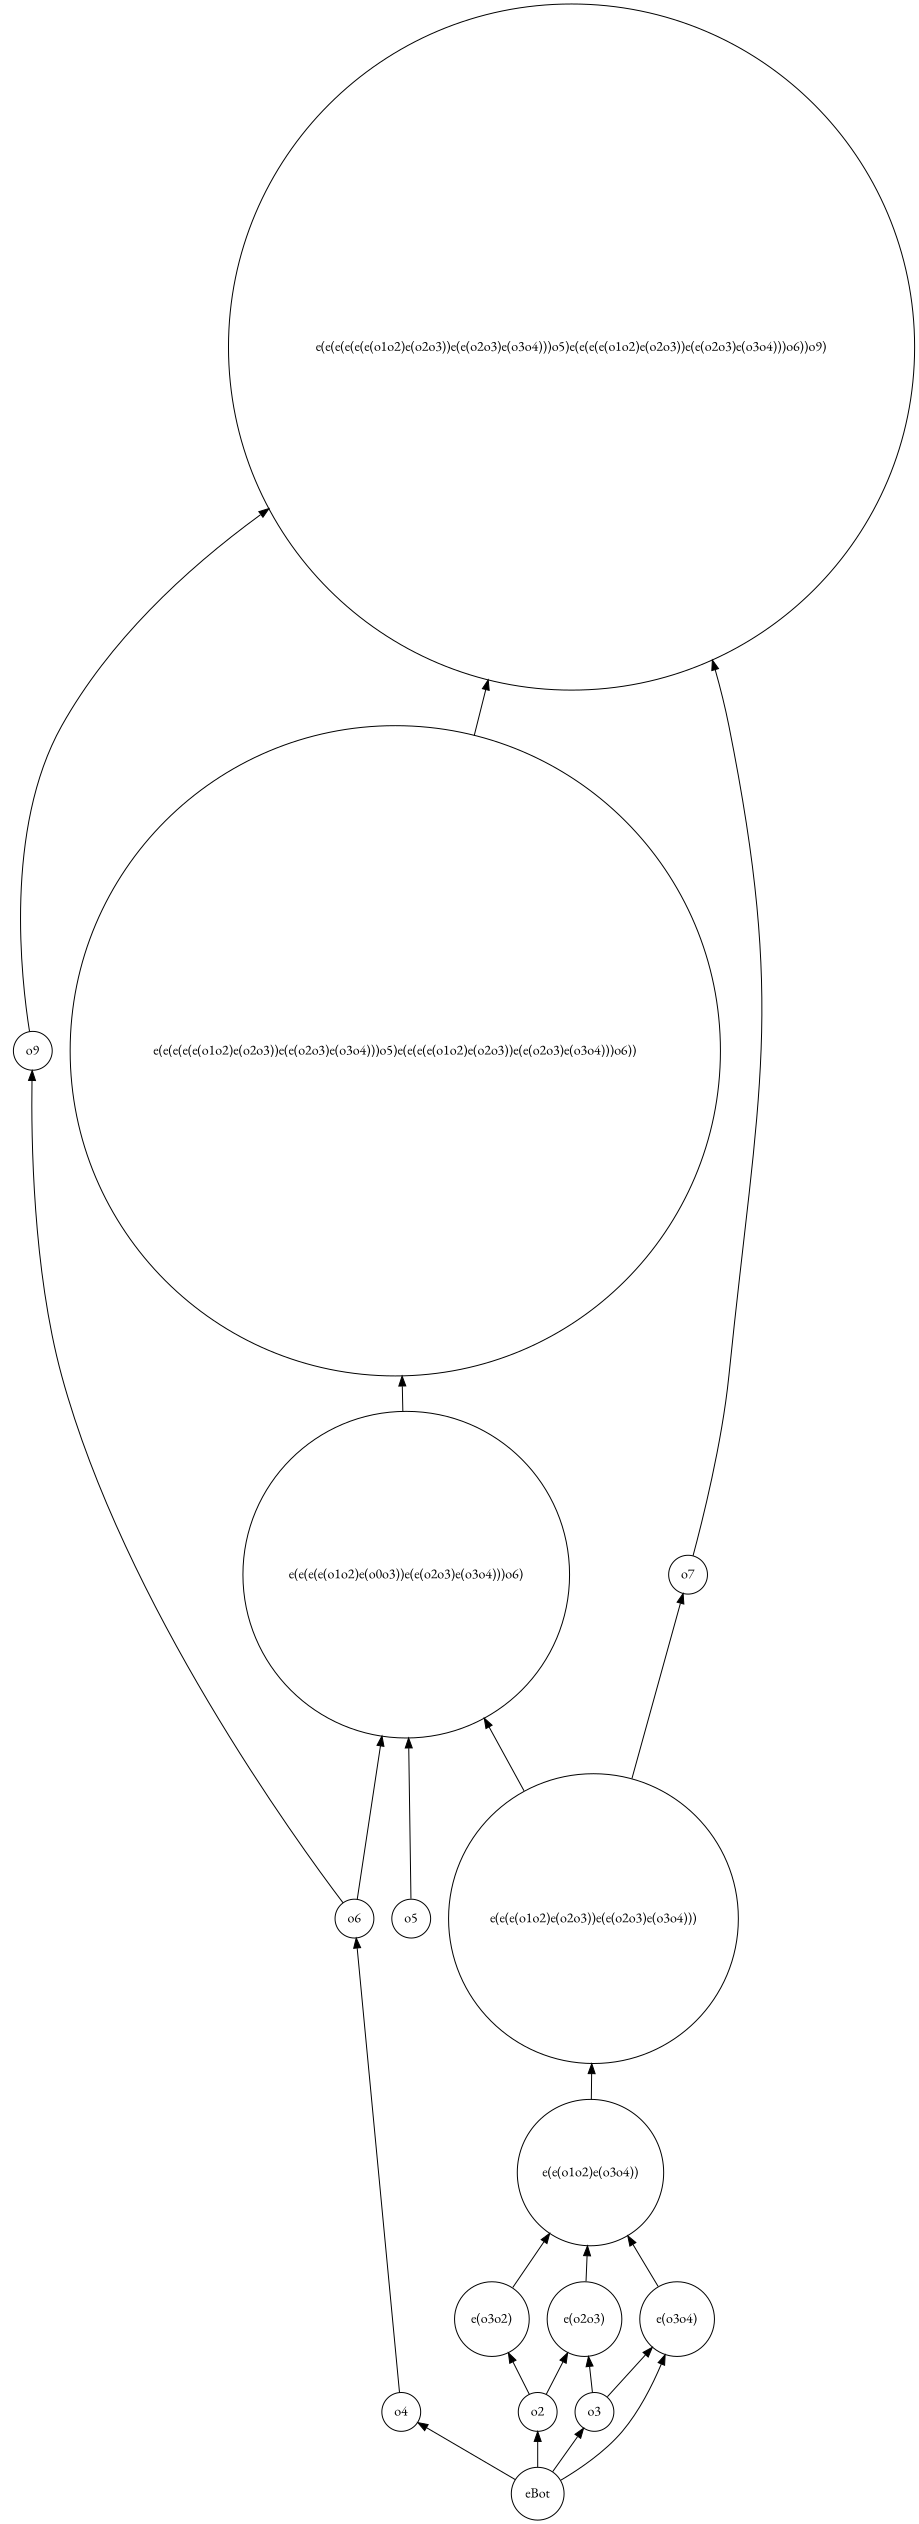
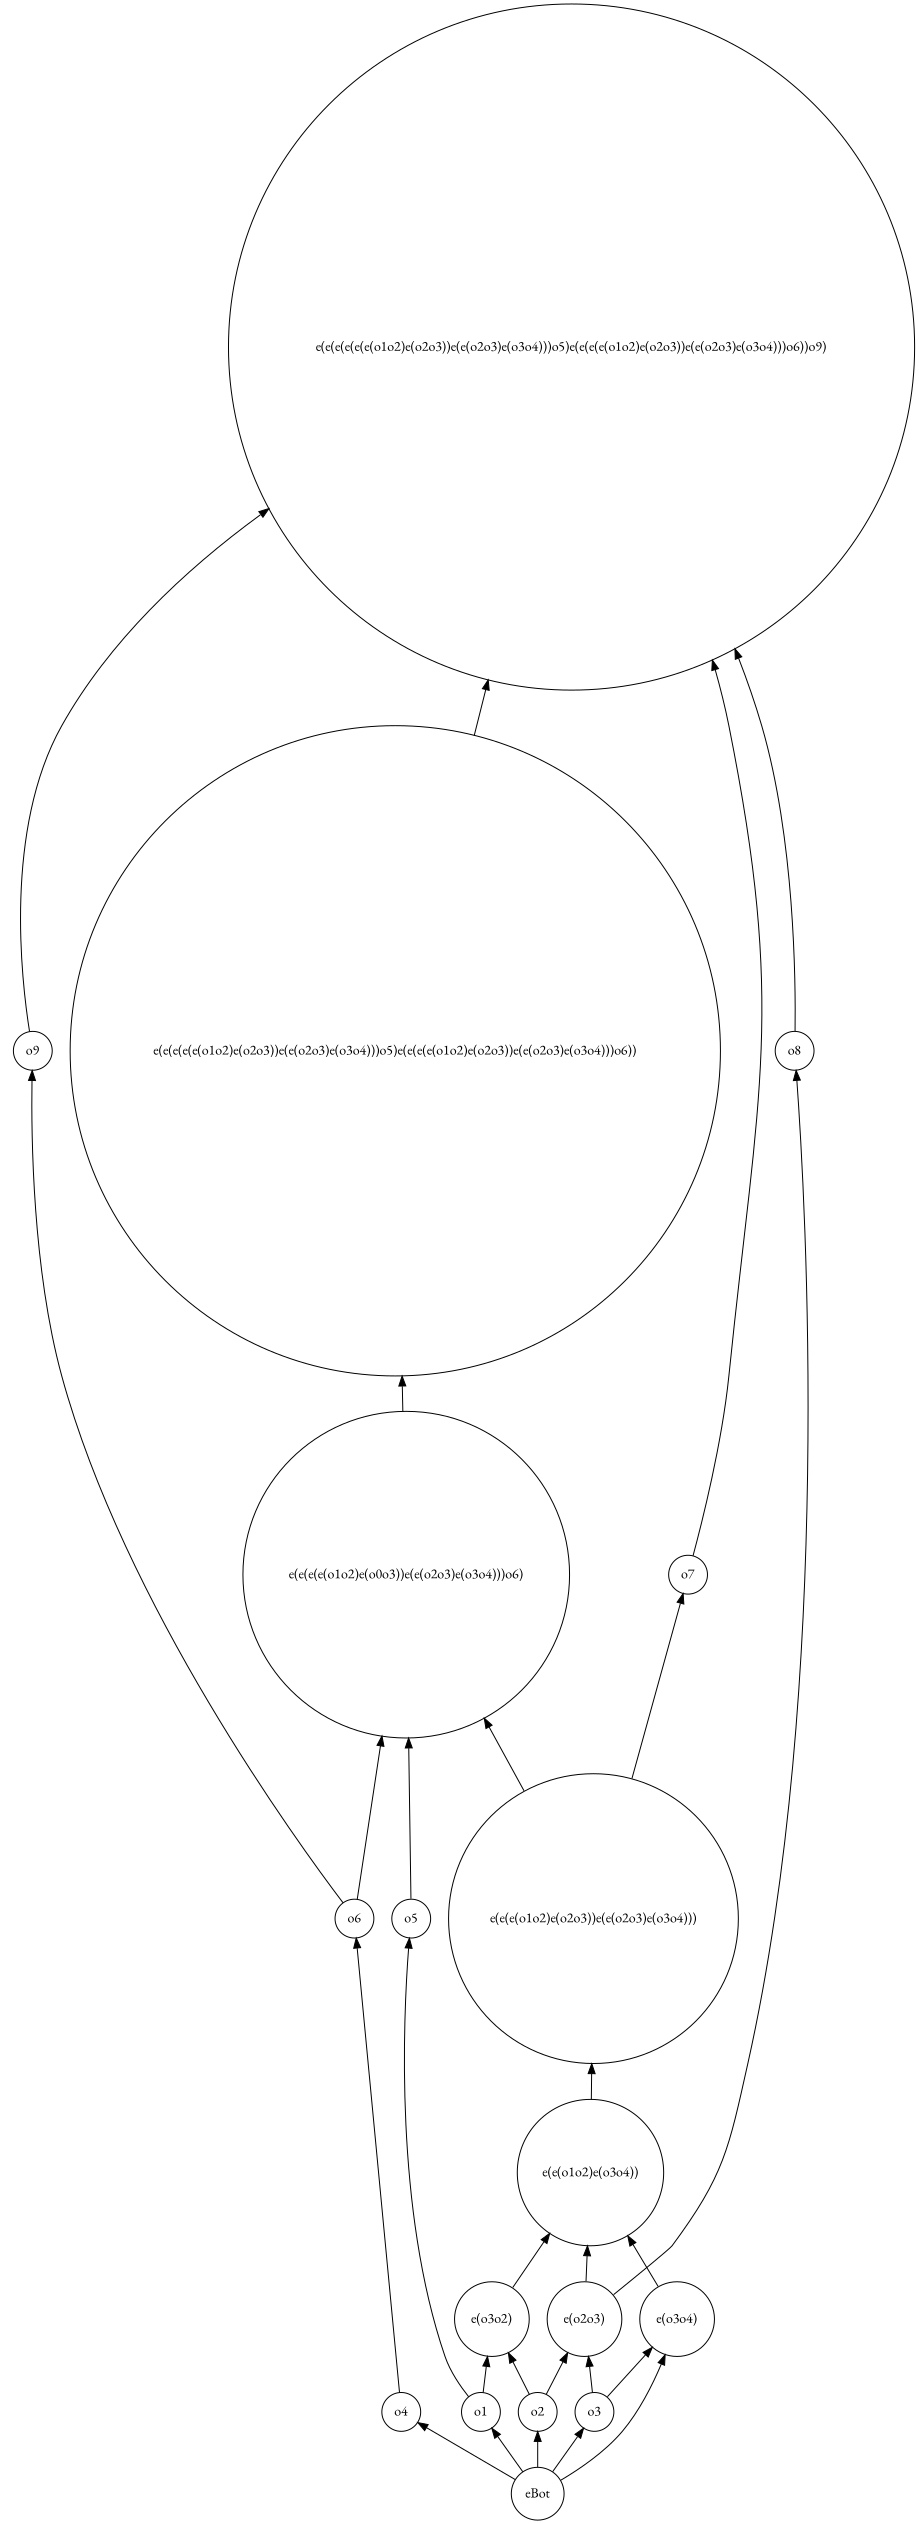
  strict digraph {
    fontname="EB Garamond"
    rankdir=BT
    node [fontname="EB Garamond" shape=circle]
    edge [fontname="EB Garamond"]
    o4
    o6
    o9
    n4 [label="e(e(e(e(o1o2)e(o0o3))e(e(o2o3)e(o3o4)))o6)"]
    "e(o3o4)"
    "e(e(o1o2)e(o3o4))"
    "e(e(e(e(e(o1o2)e(o2o3))e(e(o2o3)e(o3o4)))o5)e(e(e(e(o1o2)e(o2o3))e(e(o2o3)e(o3o4)))o6))"
    "e(e(e(e(e(e(o1o2)e(o2o3))e(e(o2o3)e(o3o4)))o5)e(e(e(e(o1o2)e(o2o3))e(e(o2o3)e(o3o4)))o6))o9)"
    n9 [label="e(o3o2)"]
    o2
    "e(o2o3)"
+   o8
    o3
    "e(e(e(o1o2)e(o2o3))e(e(o2o3)e(o3o4)))"
    o7
+   o1
    o5
    eBot
    o4 -> o6
    o6 -> o9
    o6 -> n4
    o9 -> "e(e(e(e(e(e(o1o2)e(o2o3))e(e(o2o3)e(o3o4)))o5)e(e(e(e(o1o2)e(o2o3))e(e(o2o3)e(o3o4)))o6))o9)"
    n4 -> "e(e(e(e(e(o1o2)e(o2o3))e(e(o2o3)e(o3o4)))o5)e(e(e(e(o1o2)e(o2o3))e(e(o2o3)e(o3o4)))o6))"
    "e(o3o4)" -> "e(e(o1o2)e(o3o4))"
    "e(e(o1o2)e(o3o4))" -> "e(e(e(o1o2)e(o2o3))e(e(o2o3)e(o3o4)))"
    "e(e(e(e(e(o1o2)e(o2o3))e(e(o2o3)e(o3o4)))o5)e(e(e(e(o1o2)e(o2o3))e(e(o2o3)e(o3o4)))o6))" -> "e(e(e(e(e(e(o1o2)e(o2o3))e(e(o2o3)e(o3o4)))o5)e(e(e(e(o1o2)e(o2o3))e(e(o2o3)e(o3o4)))o6))o9)"
    n9 -> "e(e(o1o2)e(o3o4))"
    o2 -> n9
    o2 -> "e(o2o3)"
    "e(o2o3)" -> "e(e(o1o2)e(o3o4))"
+   "e(o2o3)" -> o8
+   o8 -> "e(e(e(e(e(e(o1o2)e(o2o3))e(e(o2o3)e(o3o4)))o5)e(e(e(e(o1o2)e(o2o3))e(e(o2o3)e(o3o4)))o6))o9)"
    o3 -> "e(o3o4)"
    o3 -> "e(o2o3)"
    "e(e(e(o1o2)e(o2o3))e(e(o2o3)e(o3o4)))" -> n4
    "e(e(e(o1o2)e(o2o3))e(e(o2o3)e(o3o4)))" -> o7
    o7 -> "e(e(e(e(e(e(o1o2)e(o2o3))e(e(o2o3)e(o3o4)))o5)e(e(e(e(o1o2)e(o2o3))e(e(o2o3)e(o3o4)))o6))o9)"
+   o1 -> n9
+   o1 -> o5
    o5 -> n4
    eBot -> o4
    eBot -> "e(o3o4)"
    eBot -> o2
    eBot -> o3
+   eBot -> o1
  }
